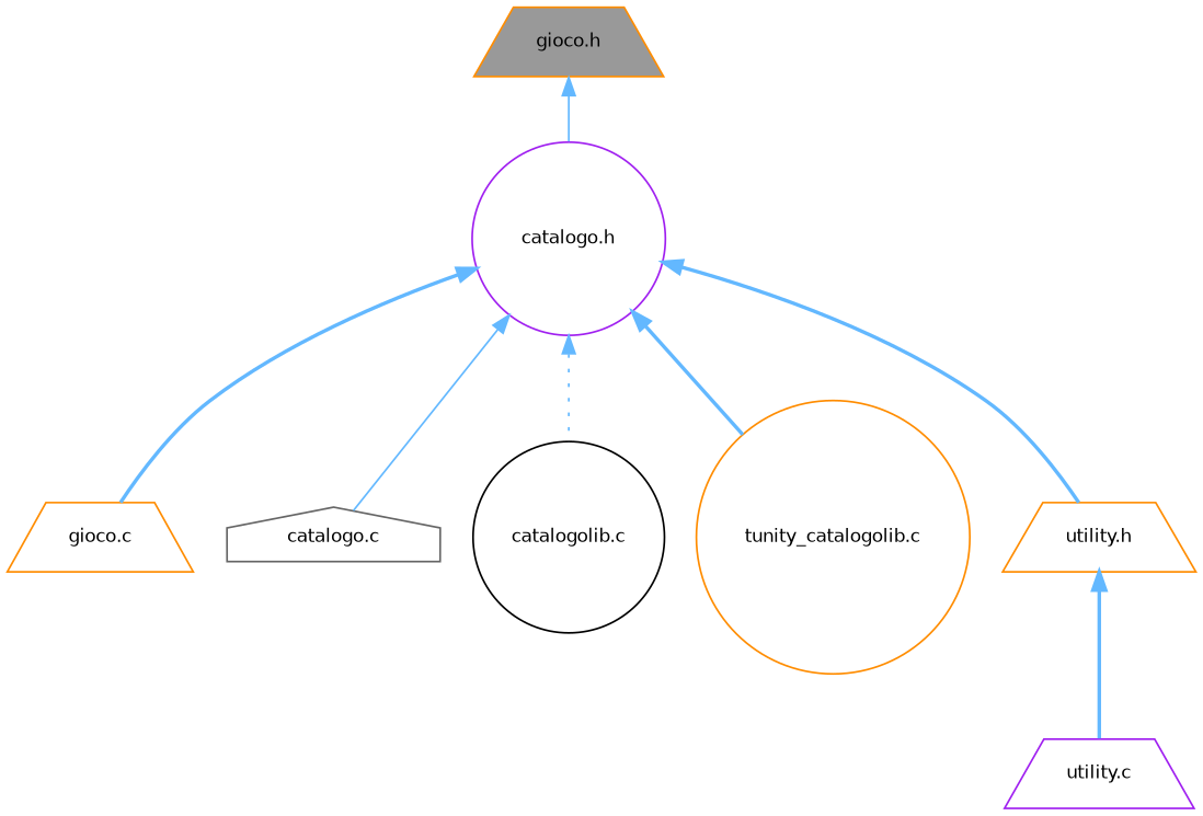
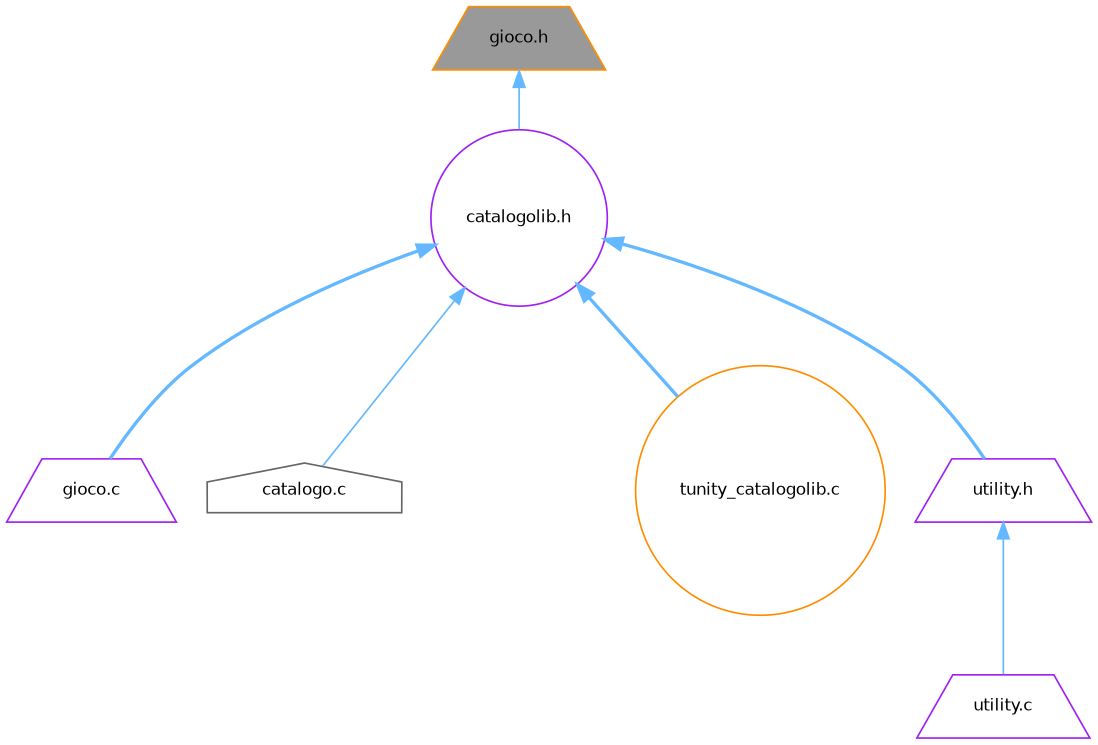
  digraph {
    node [color=darkorange fillcolor=white fontname=Helvetica fontsize=10 shape=trapezium style=filled]
    edge [color=steelblue1 dir=back fontname=Helvetica fontsize=10 labelfontname=Helvetica labelfontsize=10 style=bold]
    n1 [fillcolor=grey60 fontcolor=black height=0.2 label="gioco.h" width=0.4]
-   n2 [color=purple height=0.2 label="catalogo.h" shape=circle width=0.4]
-   n3 [height=0.2 label="gioco.c" width=0.4]
+   n2 [color=purple height=0.2 label="catalogolib.h" shape=circle width=0.4]
+   n3 [color=purple height=0.2 label="gioco.c" width=0.4]
    n4 [color=gray40 height=0.2 label="catalogo.c" shape=house width=0.4]
-   n5 [color=black height=0.2 label="catalogolib.c" shape=circle width=0.4]
    n6 [height=0.2 label="tunity_catalogolib.c" shape=circle width=0.4]
-   n7 [height=0.2 label="utility.h" width=0.4]
+   n7 [color=purple height=0.2 label="utility.h" width=0.4]
    n8 [color=purple height=0.2 label="utility.c" width=0.4]
    n1 -> n2 [style=solid]
    n2 -> n3
    n2 -> n4 [style=solid]
-   n2 -> n5 [style=dotted]
    n2 -> n6
    n2 -> n7
-   n7 -> n8
+   n7 -> n8 [style=solid]
  }
